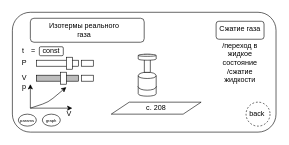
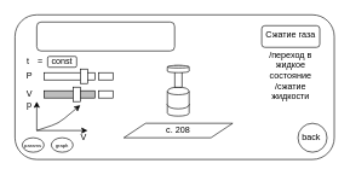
  <mxCell id="0" />
  <mxCell id="1" parent="0" />
  <mxCell id="2" value="" style="rounded=1;whiteSpace=wrap;html=1;" vertex="1" parent="1"><mxGeometry x="20" y="20" width="440" height="200" as="geometry" /></mxCell>
  <mxCell id="3" value="" style="group" vertex="1" connectable="0" parent="1"><mxGeometry x="50" y="30" width="190" height="40" as="geometry" /></mxCell>
  <mxCell id="4" value="" style="rounded=1;whiteSpace=wrap;html=1;" vertex="1" parent="3"><mxGeometry width="190" height="40" as="geometry" /></mxCell>
- <mxCell id="5" value="Изотермы реального газа" style="text;html=1;strokeColor=none;fillColor=none;align=center;verticalAlign=middle;whiteSpace=wrap;rounded=0;" vertex="1" parent="3"><mxGeometry x="20" y="10" width="140" height="20" as="geometry" /></mxCell>
- <mxCell id="6" value="c. 208" style="shape=parallelogram;perimeter=parallelogramPerimeter;whiteSpace=wrap;html=1;" vertex="1" parent="1"><mxGeometry x="185" y="170" width="150" height="20" as="geometry" /></mxCell>
+ <mxCell id="6" value="c. 208" style="shape=parallelogram;perimeter=parallelogramPerimeter;whiteSpace=wrap;html=1;" vertex="1" parent="1"><mxGeometry x="170" y="170" width="150" height="20" as="geometry" /></mxCell>
  <mxCell id="7" value="" style="rounded=1;whiteSpace=wrap;html=1;align=left;" vertex="1" parent="1"><mxGeometry x="360" y="35" width="80" height="30" as="geometry" /></mxCell>
  <mxCell id="8" value="&lt;font style=&quot;font-size: 7px&quot;&gt;params&lt;/font&gt;" style="ellipse;whiteSpace=wrap;html=1;" vertex="1" parent="1"><mxGeometry x="30" y="190" width="30" height="20" as="geometry" /></mxCell>
- <mxCell id="9" value="back&amp;nbsp;" style="ellipse;whiteSpace=wrap;html=1;dashed=1;" vertex="1" parent="1"><mxGeometry x="410" y="170" width="40" height="40" as="geometry" /></mxCell>
+ <mxCell id="9" value="back&amp;nbsp;" style="ellipse;whiteSpace=wrap;html=1;" vertex="1" parent="1"><mxGeometry x="410" y="170" width="40" height="40" as="geometry" /></mxCell>
  <mxCell id="10" value="&lt;font style=&quot;font-size: 7px&quot;&gt;graph&lt;/font&gt;" style="ellipse;whiteSpace=wrap;html=1;" vertex="1" parent="1"><mxGeometry x="70" y="190" width="30" height="20" as="geometry" /></mxCell>
  <mxCell id="11" value="" style="shape=cylinder;whiteSpace=wrap;html=1;boundedLbl=1;backgroundOutline=1;" vertex="1" parent="1"><mxGeometry x="230" y="140" width="30" height="20" as="geometry" /></mxCell>
  <mxCell id="12" value="" style="shape=cylinder;whiteSpace=wrap;html=1;boundedLbl=1;backgroundOutline=1;" vertex="1" parent="1"><mxGeometry x="230" y="120" width="30" height="30" as="geometry" /></mxCell>
  <mxCell id="13" value="" style="rounded=0;whiteSpace=wrap;html=1;" vertex="1" parent="1"><mxGeometry x="240" y="90" width="10" height="30" as="geometry" /></mxCell>
  <mxCell id="14" value="" style="shape=cylinder;whiteSpace=wrap;html=1;boundedLbl=1;backgroundOutline=1;" vertex="1" parent="1"><mxGeometry x="230" y="90" width="30" height="10" as="geometry" /></mxCell>
  <mxCell id="15" value="" style="rounded=0;whiteSpace=wrap;html=1;strokeColor=#000000;fillColor=#FFFFFF;" vertex="1" parent="1"><mxGeometry x="60" y="100" width="70" height="10" as="geometry" /></mxCell>
  <mxCell id="16" value="" style="rounded=0;whiteSpace=wrap;html=1;strokeColor=#000000;fillColor=#FFFFFF;" vertex="1" parent="1"><mxGeometry x="110" y="95" width="10" height="20" as="geometry" /></mxCell>
  <mxCell id="17" value="P" style="text;html=1;strokeColor=none;fillColor=none;align=center;verticalAlign=middle;whiteSpace=wrap;rounded=0;" vertex="1" parent="1"><mxGeometry x="20" y="95" width="40" height="20" as="geometry" /></mxCell>
  <mxCell id="18" value="" style="rounded=0;whiteSpace=wrap;html=1;strokeColor=#000000;fillColor=#FFFFFF;align=center;" vertex="1" parent="1"><mxGeometry x="135" y="100" width="20" height="10" as="geometry" /></mxCell>
  <mxCell id="19" value="" style="rounded=0;whiteSpace=wrap;html=1;strokeColor=#000000;fillColor=#BDBDBD;" vertex="1" parent="1"><mxGeometry x="60" y="125" width="70" height="10" as="geometry" /></mxCell>
  <mxCell id="20" value="" style="rounded=0;whiteSpace=wrap;html=1;strokeColor=#000000;fillColor=#FFFFFF;" vertex="1" parent="1"><mxGeometry x="135" y="125" width="20" height="10" as="geometry" /></mxCell>
  <mxCell id="21" value="" style="rounded=0;whiteSpace=wrap;html=1;strokeColor=#000000;fillColor=#FFFFFF;" vertex="1" parent="1"><mxGeometry x="100" y="120" width="10" height="20" as="geometry" /></mxCell>
  <mxCell id="22" value="V" style="text;html=1;strokeColor=none;fillColor=none;align=center;verticalAlign=middle;whiteSpace=wrap;rounded=0;" vertex="1" parent="1"><mxGeometry x="20" y="120" width="40" height="20" as="geometry" /></mxCell>
  <mxCell id="23" value="t&amp;nbsp;" style="text;html=1;strokeColor=none;fillColor=none;align=center;verticalAlign=middle;whiteSpace=wrap;rounded=0;" vertex="1" parent="1"><mxGeometry x="25" y="75" width="30" height="20" as="geometry" /></mxCell>
  <mxCell id="24" value="=" style="text;html=1;strokeColor=none;fillColor=none;align=center;verticalAlign=middle;whiteSpace=wrap;rounded=0;" vertex="1" parent="1"><mxGeometry x="40" y="75" width="30" height="20" as="geometry" /></mxCell>
  <mxCell id="25" value="const" style="rounded=1;whiteSpace=wrap;html=1;" vertex="1" parent="1"><mxGeometry x="65" y="77.5" width="40" height="15" as="geometry" /></mxCell>
  <mxCell id="26" value="Сжатие газа&lt;br&gt;&lt;br&gt;/переход в жидкое состояние&lt;br&gt;/сжатие жидкости" style="text;html=1;strokeColor=none;fillColor=none;align=center;verticalAlign=middle;whiteSpace=wrap;rounded=0;" vertex="1" parent="1"><mxGeometry x="360" y="80" width="80" height="20" as="geometry" /></mxCell>
  <mxCell id="27" value="" style="endArrow=classic;html=1;entryX=0.5;entryY=1;entryDx=0;entryDy=0;exitX=0.5;exitY=0;exitDx=0;exitDy=0;" edge="1" parent="1"><mxGeometry width="50" height="50" relative="1" as="geometry"><mxPoint x="50" y="180" as="sourcePoint" /><mxPoint x="50" y="140" as="targetPoint" /></mxGeometry></mxCell>
  <mxCell id="28" value="" style="endArrow=classic;html=1;entryX=0;entryY=0;entryDx=0;entryDy=0;exitX=1;exitY=0;exitDx=0;exitDy=0;" edge="1" parent="1"><mxGeometry width="50" height="50" relative="1" as="geometry"><mxPoint x="50" y="180" as="sourcePoint" /><mxPoint x="120" y="180" as="targetPoint" /></mxGeometry></mxCell>
  <mxCell id="29" value="" style="endArrow=classic;html=1;entryX=0;entryY=1;entryDx=0;entryDy=0;" edge="1" parent="1"><mxGeometry width="50" height="50" relative="1" as="geometry"><mxPoint x="50" y="180" as="sourcePoint" /><mxPoint x="110" y="145" as="targetPoint" /><Array as="points"><mxPoint x="80" y="170" /></Array></mxGeometry></mxCell>
  <mxCell id="30" value="p" style="text;html=1;strokeColor=none;fillColor=none;align=center;verticalAlign=middle;whiteSpace=wrap;rounded=0;" vertex="1" parent="1"><mxGeometry x="20" y="135" width="40" height="20" as="geometry" /></mxCell>
  <mxCell id="31" value="V" style="text;html=1;strokeColor=none;fillColor=none;align=center;verticalAlign=middle;whiteSpace=wrap;rounded=0;" vertex="1" parent="1"><mxGeometry x="95" y="180" width="40" height="20" as="geometry" /></mxCell>
